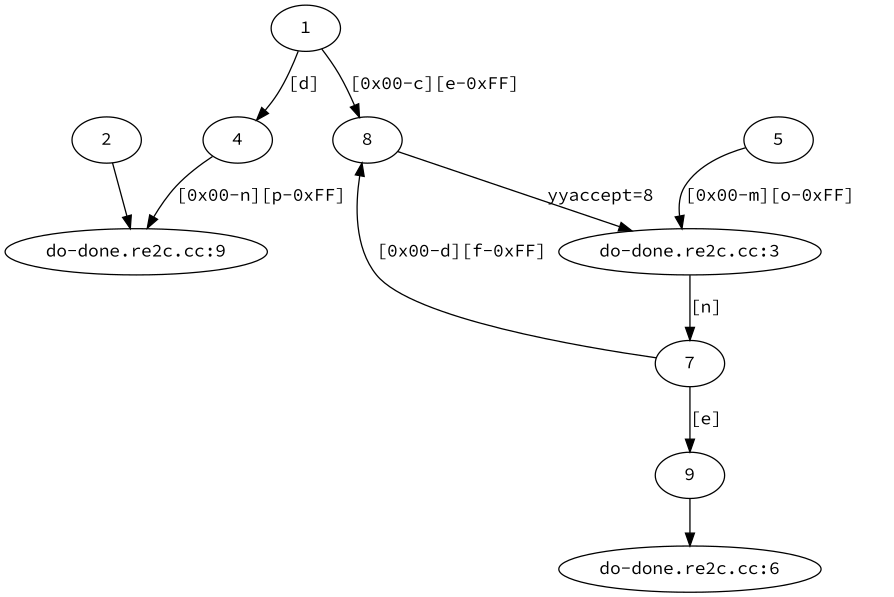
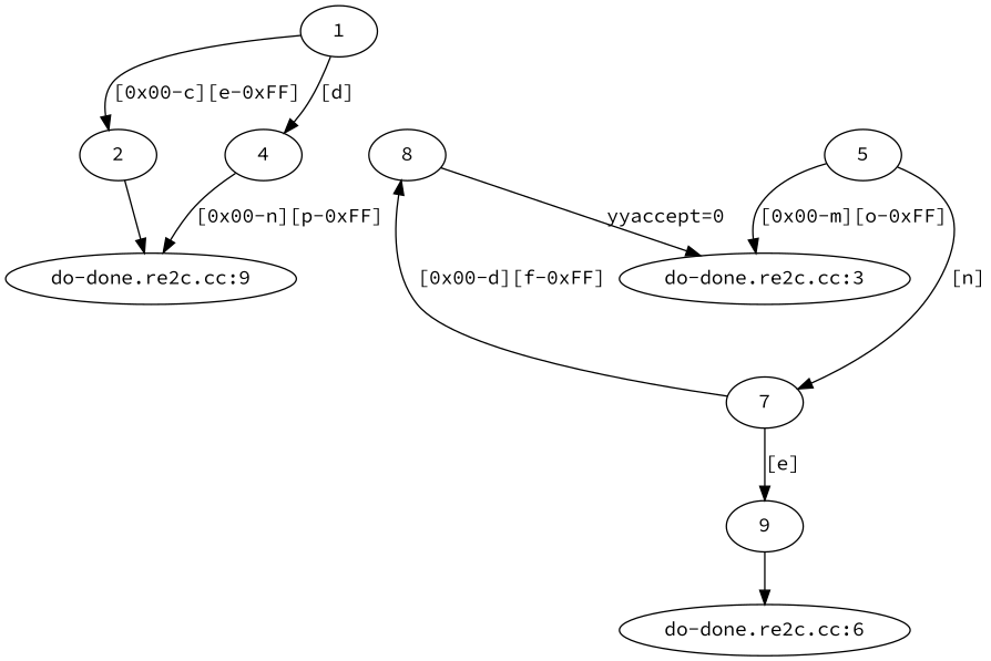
  digraph {
    fontname="Source Code Pro"
    node [fontname="Source Code Pro"]
    edge [fontname="Source Code Pro"]
    1
    2
    4
    n4 [label="do-done.re2c.cc:9"]
    n5 [label="do-done.re2c.cc:3"]
    5
    7
    8
    9
    n10 [label="do-done.re2c.cc:6"]
-   1 -> 8 [label="[0x00-c][e-0xFF]"]
+   1 -> 2 [label="[0x00-c][e-0xFF]"]
    1 -> 4 [label="[d]"]
    2 -> n4
    4 -> n4 [label="[0x00-n][p-0xFF]"]
    5 -> n5 [label="[0x00-m][o-0xFF]"]
-   n5 -> 7 [label="[n]"]
+   5 -> 7 [label="[n]"]
    7 -> 8 [label="[0x00-d][f-0xFF]"]
    7 -> 9 [label="[e]"]
-   8 -> n5 [label="yyaccept=8"]
+   8 -> n5 [label="yyaccept=0"]
    9 -> n10
  }
